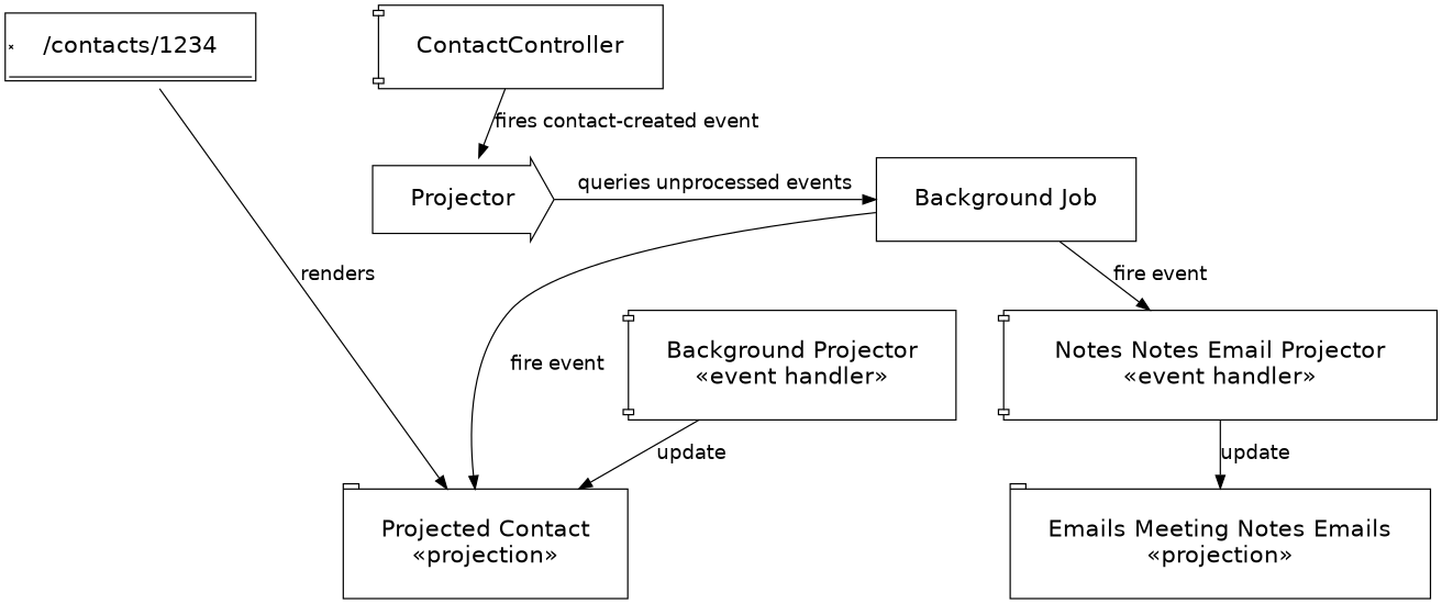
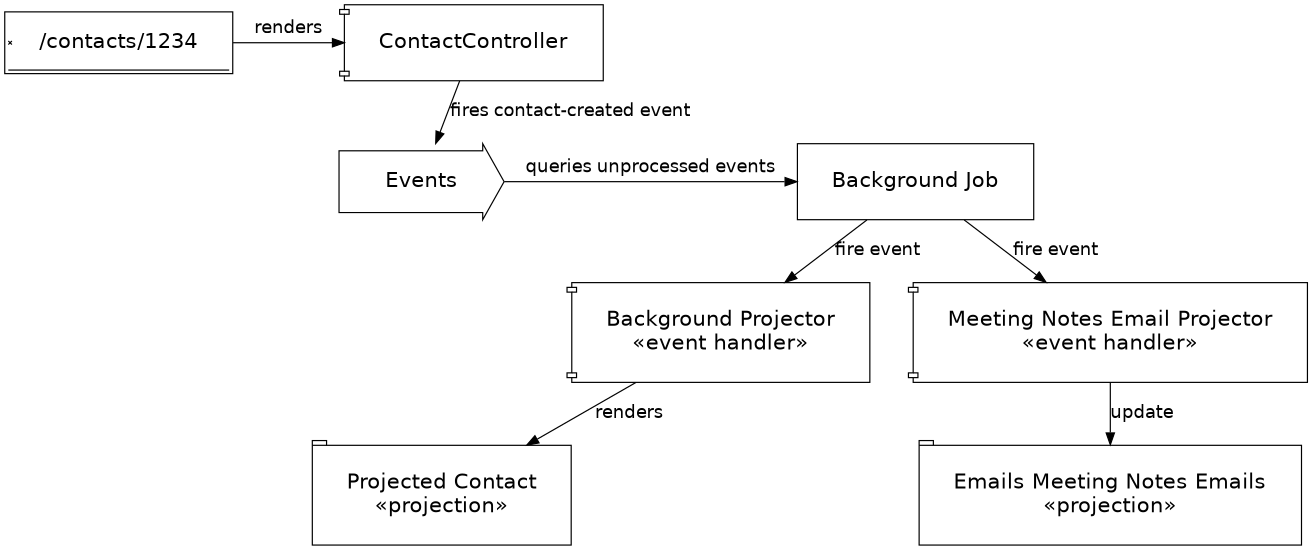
  digraph {
    fontname="DejaVu Sans"
    nodesep=0.5
    rankdir=TB
    node [fontname="DejaVu Sans" fontsize=18 margin="0.4,0.3" shape=component]
    edge [fontname="DejaVu Sans" fontsize=15]
    n1 [label="/contacts/1234" shape=signature]
    ContactController
-   Events [shape=rarrow label=Projector]
+   Events [shape=rarrow]
    n4 [label="Background Job" shape=box]
    n5 [label="Projected Contact\n«projection»" shape=tab]
    n6 [label="Emails Meeting Notes Emails\n«projection»" shape=tab]
    n7 [label="Background Projector\n«event handler»"]
-   n8 [label="Notes Notes Email Projector\n«event handler»"]
+   n8 [label="Meeting Notes Email Projector\n«event handler»"]
    subgraph sub_1 {
      rank=same
      n1
      ContactController
    }
    subgraph sub_2 {
      rank=same
      Events
      n4
    }
    subgraph sub_3 {
      rank=same
      n5
      n6
    }
-   n1 -> n5 [label=renders]
+   n1 -> ContactController [label=renders]
    ContactController -> Events [label="fires contact-created event"]
    Events -> n4 [label="queries unprocessed events"]
-   n4 -> n5 [label="fire event"]
+   n4 -> n7 [label="fire event"]
    n4 -> n8 [label="fire event"]
-   n7 -> n5 [label=update]
+   n7 -> n5 [label=renders]
    n8 -> n6 [label=update]
  }
